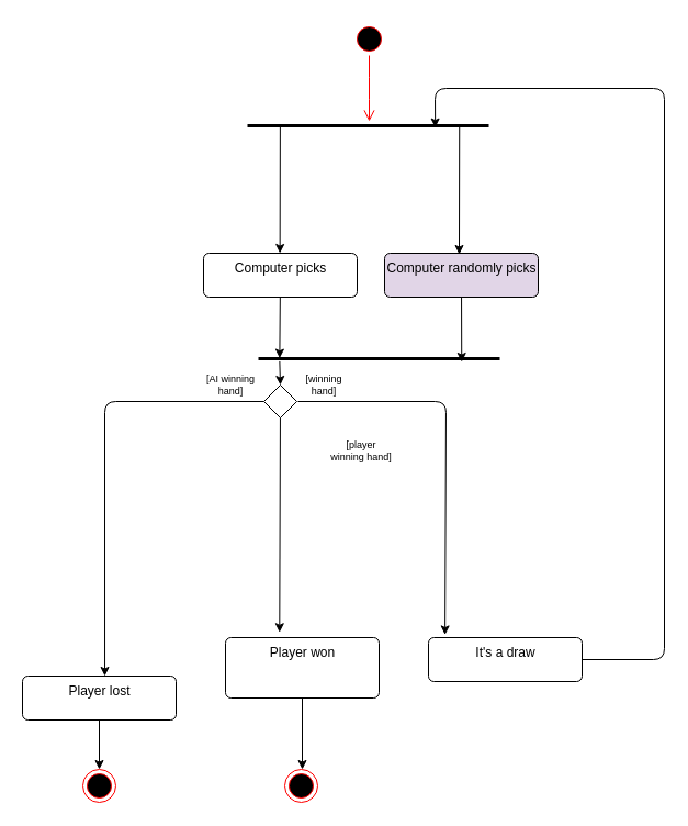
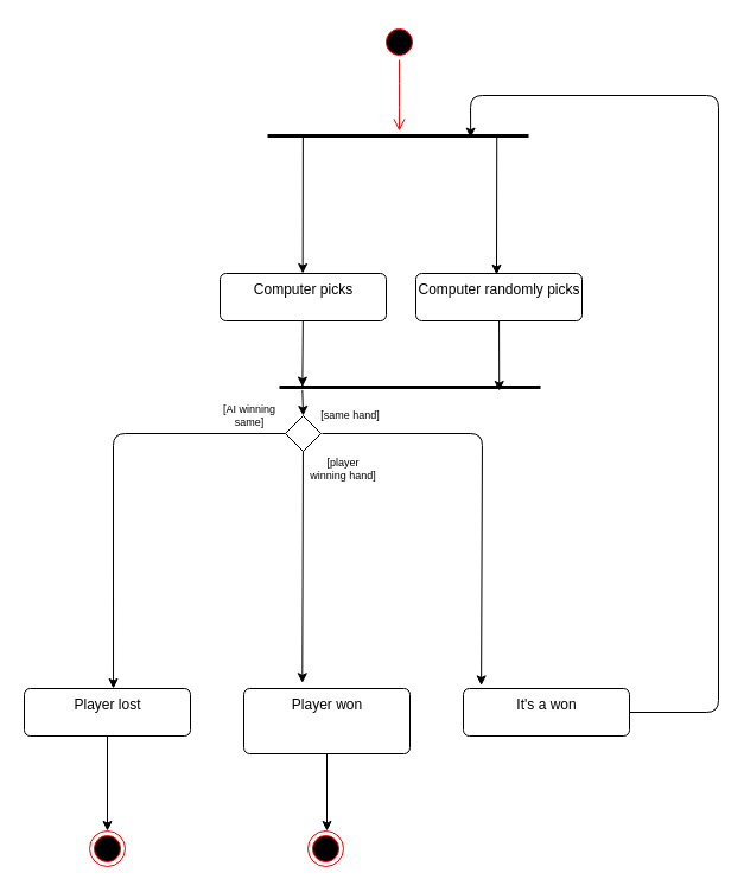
  <mxCell id="0" />
  <mxCell id="1" parent="0" />
  <mxCell id="2" value="" style="ellipse;html=1;shape=startState;fillColor=#000000;strokeColor=#ff0000;" parent="1" vertex="1"><mxGeometry x="321" y="20" width="30" height="30" as="geometry" /></mxCell>
  <mxCell id="3" value="" style="edgeStyle=orthogonalEdgeStyle;html=1;verticalAlign=bottom;endArrow=open;endSize=8;strokeColor=#ff0000;" parent="1" source="2" edge="1"><mxGeometry relative="1" as="geometry"><mxPoint x="336" y="110" as="targetPoint" /></mxGeometry></mxCell>
  <mxCell id="4" style="edgeStyle=none;html=1;exitX=0.188;exitY=0.479;exitDx=0;exitDy=0;exitPerimeter=0;" parent="1" edge="1"><mxGeometry relative="1" as="geometry"><mxPoint x="254.64" y="230" as="targetPoint" /><mxPoint x="254.88" y="112.992" as="sourcePoint" /></mxGeometry></mxCell>
  <mxCell id="5" value="" style="line;strokeWidth=3;fillColor=none;align=left;verticalAlign=middle;spacingTop=-1;spacingLeft=3;spacingRight=3;rotatable=0;labelPosition=right;points=[];portConstraint=eastwest;" parent="1" vertex="1"><mxGeometry x="225" y="90" width="220" height="48" as="geometry" /></mxCell>
  <mxCell id="6" style="edgeStyle=none;html=1;exitX=0.188;exitY=0.479;exitDx=0;exitDy=0;exitPerimeter=0;" parent="1" edge="1"><mxGeometry relative="1" as="geometry"><mxPoint x="418" y="231" as="targetPoint" /><mxPoint x="418.24" y="113.992" as="sourcePoint" /></mxGeometry></mxCell>
  <mxCell id="7" style="edgeStyle=none;html=1;entryX=0.842;entryY=0.563;entryDx=0;entryDy=0;entryPerimeter=0;" parent="1" source="8" target="19" edge="1"><mxGeometry relative="1" as="geometry" /></mxCell>
- <mxCell id="8" value="Computer randomly picks" style="html=1;align=center;verticalAlign=top;rounded=1;absoluteArcSize=1;arcSize=10;dashed=0;fillColor=#e1d5e7;" parent="1" vertex="1"><mxGeometry x="350" y="230" width="140" height="40" as="geometry" /></mxCell>
+ <mxCell id="8" value="Computer randomly picks" style="html=1;align=center;verticalAlign=top;rounded=1;absoluteArcSize=1;arcSize=10;dashed=0;" parent="1" vertex="1"><mxGeometry x="350" y="230" width="140" height="40" as="geometry" /></mxCell>
  <mxCell id="9" style="edgeStyle=none;html=1;entryX=0.108;entryY=-0.064;entryDx=0;entryDy=0;entryPerimeter=0;" parent="1" target="25" edge="1"><mxGeometry relative="1" as="geometry"><mxPoint x="405.149" y="450.149" as="targetPoint" /><mxPoint x="271" y="365" as="sourcePoint" /><Array as="points"><mxPoint x="406" y="365" /></Array></mxGeometry></mxCell>
  <mxCell id="10" style="edgeStyle=none;html=1;entryX=0.352;entryY=-0.086;entryDx=0;entryDy=0;entryPerimeter=0;" parent="1" source="12" edge="1" target="23"><mxGeometry relative="1" as="geometry"><mxPoint x="255" y="450" as="targetPoint" /></mxGeometry></mxCell>
  <mxCell id="11" style="edgeStyle=none;html=1;entryX=0.536;entryY=0;entryDx=0;entryDy=0;entryPerimeter=0;" edge="1" parent="1" source="12" target="21"><mxGeometry relative="1" as="geometry"><mxPoint x="55" y="365" as="targetPoint" /><Array as="points"><mxPoint x="95" y="365" /></Array></mxGeometry></mxCell>
  <mxCell id="12" value="" style="rhombus;" parent="1" vertex="1"><mxGeometry x="240" y="350" width="30" height="30" as="geometry" /></mxCell>
- <mxCell id="13" value="[AI winning hand]" style="text;html=1;strokeColor=none;fillColor=none;align=center;verticalAlign=middle;whiteSpace=wrap;rounded=0;fontSize=9;" parent="1" vertex="1"><mxGeometry x="180" y="335" width="60" height="30" as="geometry" /></mxCell>
- <mxCell id="14" value="[player winning hand]" style="text;html=1;strokeColor=none;fillColor=none;align=center;verticalAlign=middle;whiteSpace=wrap;rounded=0;fontSize=9;" parent="1" vertex="1"><mxGeometry x="299" y="395" width="60" height="30" as="geometry" /></mxCell>
- <mxCell id="15" value="[winning hand]" style="text;html=1;strokeColor=none;fillColor=none;align=center;verticalAlign=middle;whiteSpace=wrap;rounded=0;fontSize=9;" parent="1" vertex="1"><mxGeometry x="265" y="335" width="60" height="30" as="geometry" /></mxCell>
+ <mxCell id="13" value="[AI winning same]" style="text;html=1;strokeColor=none;fillColor=none;align=center;verticalAlign=middle;whiteSpace=wrap;rounded=0;fontSize=9;" parent="1" vertex="1"><mxGeometry x="180" y="335" width="60" height="30" as="geometry" /></mxCell>
+ <mxCell id="14" value="[player winning hand]" style="text;html=1;strokeColor=none;fillColor=none;align=center;verticalAlign=middle;whiteSpace=wrap;rounded=0;fontSize=9;" parent="1" vertex="1"><mxGeometry x="259" y="380" width="60" height="30" as="geometry" /></mxCell>
+ <mxCell id="15" value="[same hand]" style="text;html=1;strokeColor=none;fillColor=none;align=center;verticalAlign=middle;whiteSpace=wrap;rounded=0;fontSize=9;" parent="1" vertex="1"><mxGeometry x="265" y="335" width="60" height="30" as="geometry" /></mxCell>
  <mxCell id="16" style="edgeStyle=none;html=1;entryX=0.088;entryY=0.491;entryDx=0;entryDy=0;entryPerimeter=0;" parent="1" source="17" target="19" edge="1"><mxGeometry relative="1" as="geometry" /></mxCell>
  <mxCell id="17" value="Computer picks" style="html=1;align=center;verticalAlign=top;rounded=1;absoluteArcSize=1;arcSize=10;dashed=0;" parent="1" vertex="1"><mxGeometry x="185" y="230" width="140" height="40" as="geometry" /></mxCell>
  <mxCell id="18" style="edgeStyle=none;html=1;exitX=0.088;exitY=0.551;exitDx=0;exitDy=0;exitPerimeter=0;entryX=0.5;entryY=0;entryDx=0;entryDy=0;" parent="1" source="19" target="12" edge="1"><mxGeometry relative="1" as="geometry"><mxPoint x="185" y="326" as="targetPoint" /></mxGeometry></mxCell>
  <mxCell id="19" value="" style="line;strokeWidth=3;fillColor=none;align=left;verticalAlign=middle;spacingTop=-1;spacingLeft=3;spacingRight=3;rotatable=0;labelPosition=right;points=[];portConstraint=eastwest;" parent="1" vertex="1"><mxGeometry x="235" y="302" width="220" height="48" as="geometry" /></mxCell>
  <mxCell id="20" style="edgeStyle=none;jumpStyle=arc;html=1;fontSize=9;" parent="1" source="21" edge="1"><mxGeometry relative="1" as="geometry"><mxPoint x="90" y="700" as="targetPoint" /></mxGeometry></mxCell>
- <mxCell id="21" value="Player lost" style="html=1;align=center;verticalAlign=top;rounded=1;absoluteArcSize=1;arcSize=10;dashed=0;" parent="1" vertex="1"><mxGeometry x="20" y="615" width="140" height="40" as="geometry" /></mxCell>
+ <mxCell id="21" value="Player lost" style="html=1;align=center;verticalAlign=top;rounded=1;absoluteArcSize=1;arcSize=10;dashed=0;" parent="1" vertex="1"><mxGeometry x="20" y="580" width="140" height="40" as="geometry" /></mxCell>
  <mxCell id="22" style="edgeStyle=none;jumpStyle=arc;html=1;fontSize=9;" parent="1" source="23" edge="1"><mxGeometry relative="1" as="geometry"><mxPoint x="275" y="700" as="targetPoint" /></mxGeometry></mxCell>
  <mxCell id="23" value="Player won" style="html=1;align=center;verticalAlign=top;rounded=1;absoluteArcSize=1;arcSize=10;dashed=0;" parent="1" vertex="1"><mxGeometry x="205" y="580" width="140" height="55" as="geometry" /></mxCell>
  <mxCell id="24" style="edgeStyle=none;jumpStyle=arc;html=1;fontSize=9;entryX=0.778;entryY=0.534;entryDx=0;entryDy=0;entryPerimeter=0;" parent="1" source="25" target="5" edge="1"><mxGeometry relative="1" as="geometry"><mxPoint x="375" y="80" as="targetPoint" /><Array as="points"><mxPoint x="605" y="600" /><mxPoint x="605" y="80" /><mxPoint x="396" y="80" /></Array></mxGeometry></mxCell>
- <mxCell id="25" value="It's a draw" style="html=1;align=center;verticalAlign=top;rounded=1;absoluteArcSize=1;arcSize=10;dashed=0;" parent="1" vertex="1"><mxGeometry x="390" y="580" width="140" height="40" as="geometry" /></mxCell>
+ <mxCell id="25" value="It's a won" style="html=1;align=center;verticalAlign=top;rounded=1;absoluteArcSize=1;arcSize=10;dashed=0;" parent="1" vertex="1"><mxGeometry x="390" y="580" width="140" height="40" as="geometry" /></mxCell>
  <mxCell id="26" value="" style="ellipse;html=1;shape=endState;fillColor=#000000;strokeColor=#ff0000;fontSize=9;" parent="1" vertex="1"><mxGeometry x="259" y="700" width="30" height="30" as="geometry" /></mxCell>
  <mxCell id="27" value="" style="ellipse;html=1;shape=endState;fillColor=#000000;strokeColor=#ff0000;fontSize=9;" parent="1" vertex="1"><mxGeometry x="75" y="700" width="30" height="30" as="geometry" /></mxCell>
